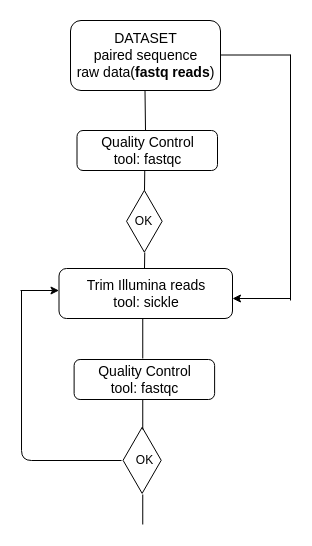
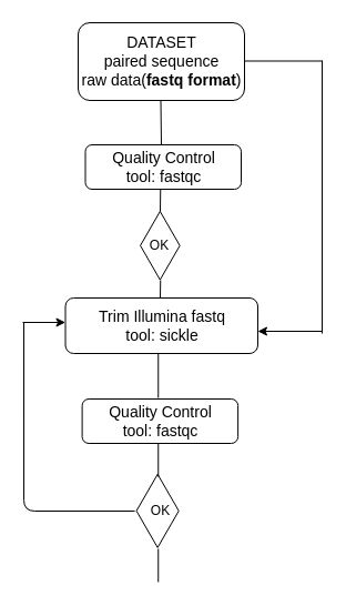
  <mxCell id="0" />
  <mxCell id="1" parent="0" />
  <mxCell id="2" value="" style="rounded=1;whiteSpace=wrap;html=1;fillColor=none;" vertex="1" parent="1"><mxGeometry x="70" y="20" width="150" height="70" as="geometry" /></mxCell>
- <mxCell id="3" value="&lt;font style=&quot;font-size: 14px&quot;&gt;DATASET&lt;br&gt;paired sequence&lt;br&gt;raw data(&lt;b&gt;fastq reads&lt;/b&gt;)&lt;br&gt;&lt;/font&gt;" style="text;html=1;align=center;verticalAlign=middle;resizable=0;points=[];autosize=1;strokeColor=none;" vertex="1" parent="1"><mxGeometry x="65" y="30" width="160" height="50" as="geometry" /></mxCell>
+ <mxCell id="3" value="&lt;font style=&quot;font-size: 14px&quot;&gt;DATASET&lt;br&gt;paired sequence&lt;br&gt;raw data(&lt;b&gt;fastq format&lt;/b&gt;)&lt;br&gt;&lt;/font&gt;" style="text;html=1;align=center;verticalAlign=middle;resizable=0;points=[];autosize=1;strokeColor=none;" vertex="1" parent="1"><mxGeometry x="65" y="30" width="160" height="50" as="geometry" /></mxCell>
  <mxCell id="4" value="" style="endArrow=none;html=1;" edge="1" parent="1"><mxGeometry width="50" height="50" relative="1" as="geometry"><mxPoint x="145" y="130" as="sourcePoint" /><mxPoint x="144.5" y="90" as="targetPoint" /></mxGeometry></mxCell>
  <mxCell id="5" value="&lt;font style=&quot;font-size: 14px&quot;&gt;Quality Control&lt;br&gt;tool: fastqc&lt;br&gt;&lt;/font&gt;" style="rounded=1;whiteSpace=wrap;html=1;fillColor=none;" vertex="1" parent="1"><mxGeometry x="76.5" y="130" width="140.5" height="40" as="geometry" /></mxCell>
  <mxCell id="6" value="" style="html=1;whiteSpace=wrap;aspect=fixed;shape=isoRectangle;fillColor=none;rotation=90;" vertex="1" parent="1"><mxGeometry x="113.03" y="202.28" width="61.65" height="36.99" as="geometry" /></mxCell>
  <mxCell id="7" value="" style="endArrow=none;html=1;" edge="1" parent="1"><mxGeometry width="50" height="50" relative="1" as="geometry"><mxPoint x="144" y="190" as="sourcePoint" /><mxPoint x="144.25" y="170" as="targetPoint" /></mxGeometry></mxCell>
  <mxCell id="8" value="&lt;font style=&quot;font-size: 12px&quot;&gt;OK&lt;/font&gt;" style="text;html=1;align=center;verticalAlign=middle;resizable=0;points=[];autosize=1;strokeColor=none;" vertex="1" parent="1"><mxGeometry x="127.75" y="210.77" width="30" height="20" as="geometry" /></mxCell>
  <mxCell id="9" value="" style="endArrow=none;html=1;" edge="1" parent="1"><mxGeometry width="50" height="50" relative="1" as="geometry"><mxPoint x="144" y="268" as="sourcePoint" /><mxPoint x="144.25" y="252" as="targetPoint" /></mxGeometry></mxCell>
- <mxCell id="10" value="&lt;font style=&quot;font-size: 14px&quot;&gt;Trim Illumina reads&lt;br&gt;tool: sickle&lt;br&gt;&lt;/font&gt;" style="rounded=1;whiteSpace=wrap;html=1;fillColor=none;" vertex="1" parent="1"><mxGeometry x="58.5" y="268" width="173.5" height="50" as="geometry" /></mxCell>
+ <mxCell id="10" value="&lt;font style=&quot;font-size: 14px&quot;&gt;Trim Illumina fastq&lt;br&gt;tool: sickle&lt;br&gt;&lt;/font&gt;" style="rounded=1;whiteSpace=wrap;html=1;fillColor=none;" vertex="1" parent="1"><mxGeometry x="58.5" y="268" width="173.5" height="50" as="geometry" /></mxCell>
  <mxCell id="11" value="" style="endArrow=none;html=1;" edge="1" parent="1"><mxGeometry width="50" height="50" relative="1" as="geometry"><mxPoint x="290" y="300" as="sourcePoint" /><mxPoint x="290" y="54" as="targetPoint" /></mxGeometry></mxCell>
  <mxCell id="12" value="" style="endArrow=none;html=1;" edge="1" parent="1"><mxGeometry width="50" height="50" relative="1" as="geometry"><mxPoint x="220" y="54.5" as="sourcePoint" /><mxPoint x="290" y="54.5" as="targetPoint" /></mxGeometry></mxCell>
  <mxCell id="13" value="" style="endArrow=classic;html=1;" edge="1" parent="1"><mxGeometry width="50" height="50" relative="1" as="geometry"><mxPoint x="290" y="298" as="sourcePoint" /><mxPoint x="232" y="298" as="targetPoint" /></mxGeometry></mxCell>
  <mxCell id="14" value="&lt;font style=&quot;font-size: 14px&quot;&gt;Quality Control&lt;br&gt;tool: fastqc&lt;br&gt;&lt;/font&gt;" style="rounded=1;whiteSpace=wrap;html=1;fillColor=none;" vertex="1" parent="1"><mxGeometry x="73.61" y="359" width="140.5" height="40" as="geometry" /></mxCell>
  <mxCell id="15" value="" style="html=1;whiteSpace=wrap;aspect=fixed;shape=isoRectangle;fillColor=none;rotation=90;" vertex="1" parent="1"><mxGeometry x="108.61" y="440" width="66.07" height="39.64" as="geometry" /></mxCell>
  <mxCell id="16" value="&lt;font style=&quot;font-size: 12px&quot;&gt;OK&lt;/font&gt;" style="text;html=1;align=center;verticalAlign=middle;resizable=0;points=[];autosize=1;strokeColor=none;" vertex="1" parent="1"><mxGeometry x="128.93" y="449.82" width="30" height="20" as="geometry" /></mxCell>
  <mxCell id="17" value="" style="endArrow=none;html=1;" edge="1" parent="1"><mxGeometry width="50" height="50" relative="1" as="geometry"><mxPoint x="142.25" y="358" as="sourcePoint" /><mxPoint x="142.25" y="318" as="targetPoint" /></mxGeometry></mxCell>
  <mxCell id="18" value="" style="endArrow=none;html=1;" edge="1" parent="1"><mxGeometry width="50" height="50" relative="1" as="geometry"><mxPoint x="142.25" y="429" as="sourcePoint" /><mxPoint x="142.25" y="399" as="targetPoint" /></mxGeometry></mxCell>
  <mxCell id="19" value="" style="endArrow=none;html=1;" edge="1" parent="1"><mxGeometry width="50" height="50" relative="1" as="geometry"><mxPoint x="142.25" y="524" as="sourcePoint" /><mxPoint x="142.25" y="494" as="targetPoint" /></mxGeometry></mxCell>
  <mxCell id="20" value="" style="endArrow=none;html=1;" edge="1" parent="1"><mxGeometry width="50" height="50" relative="1" as="geometry"><mxPoint x="121.03" y="460" as="sourcePoint" /><mxPoint x="21" y="290" as="targetPoint" /><Array as="points"><mxPoint x="21.03" y="460" /></Array></mxGeometry></mxCell>
  <mxCell id="21" value="" style="endArrow=classic;html=1;" edge="1" parent="1"><mxGeometry width="50" height="50" relative="1" as="geometry"><mxPoint x="20" y="290" as="sourcePoint" /><mxPoint x="58.5" y="290" as="targetPoint" /></mxGeometry></mxCell>
